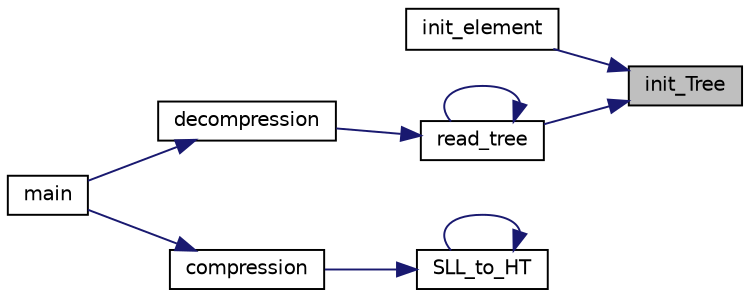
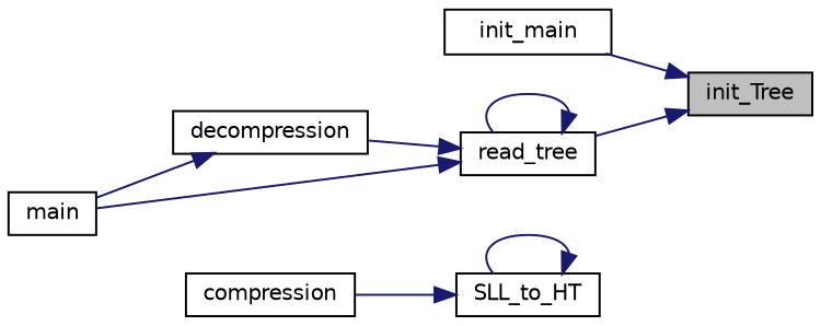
  digraph {
    rankdir=RL
    node [color=black fillcolor=white fontname=Helvetica fontsize=10 shape=record style=filled]
    edge [color=midnightblue dir=back fontname=Helvetica fontsize=10 labelfontname=Helvetica labelfontsize=10 style=solid]
    n1 [fillcolor=grey75 fontcolor=black height=0.2 label=init_Tree width=0.4]
-   n2 [height=0.2 label=init_element width=0.4]
+   n2 [height=0.2 label=init_main width=0.4]
    n3 [height=0.2 label=read_tree width=0.4]
    n4 [height=0.2 label=decompression width=0.4]
    n5 [height=0.2 label=SLL_to_HT width=0.4]
    n6 [height=0.2 label=compression width=0.4]
    n7 [height=0.2 label=main width=0.4]
    n1 -> n2
    n1 -> n3
    n3 -> n3
    n3 -> n4
    n4 -> n7
    n5 -> n5
    n5 -> n6
-   n6 -> n7
+   n3 -> n7
  }
